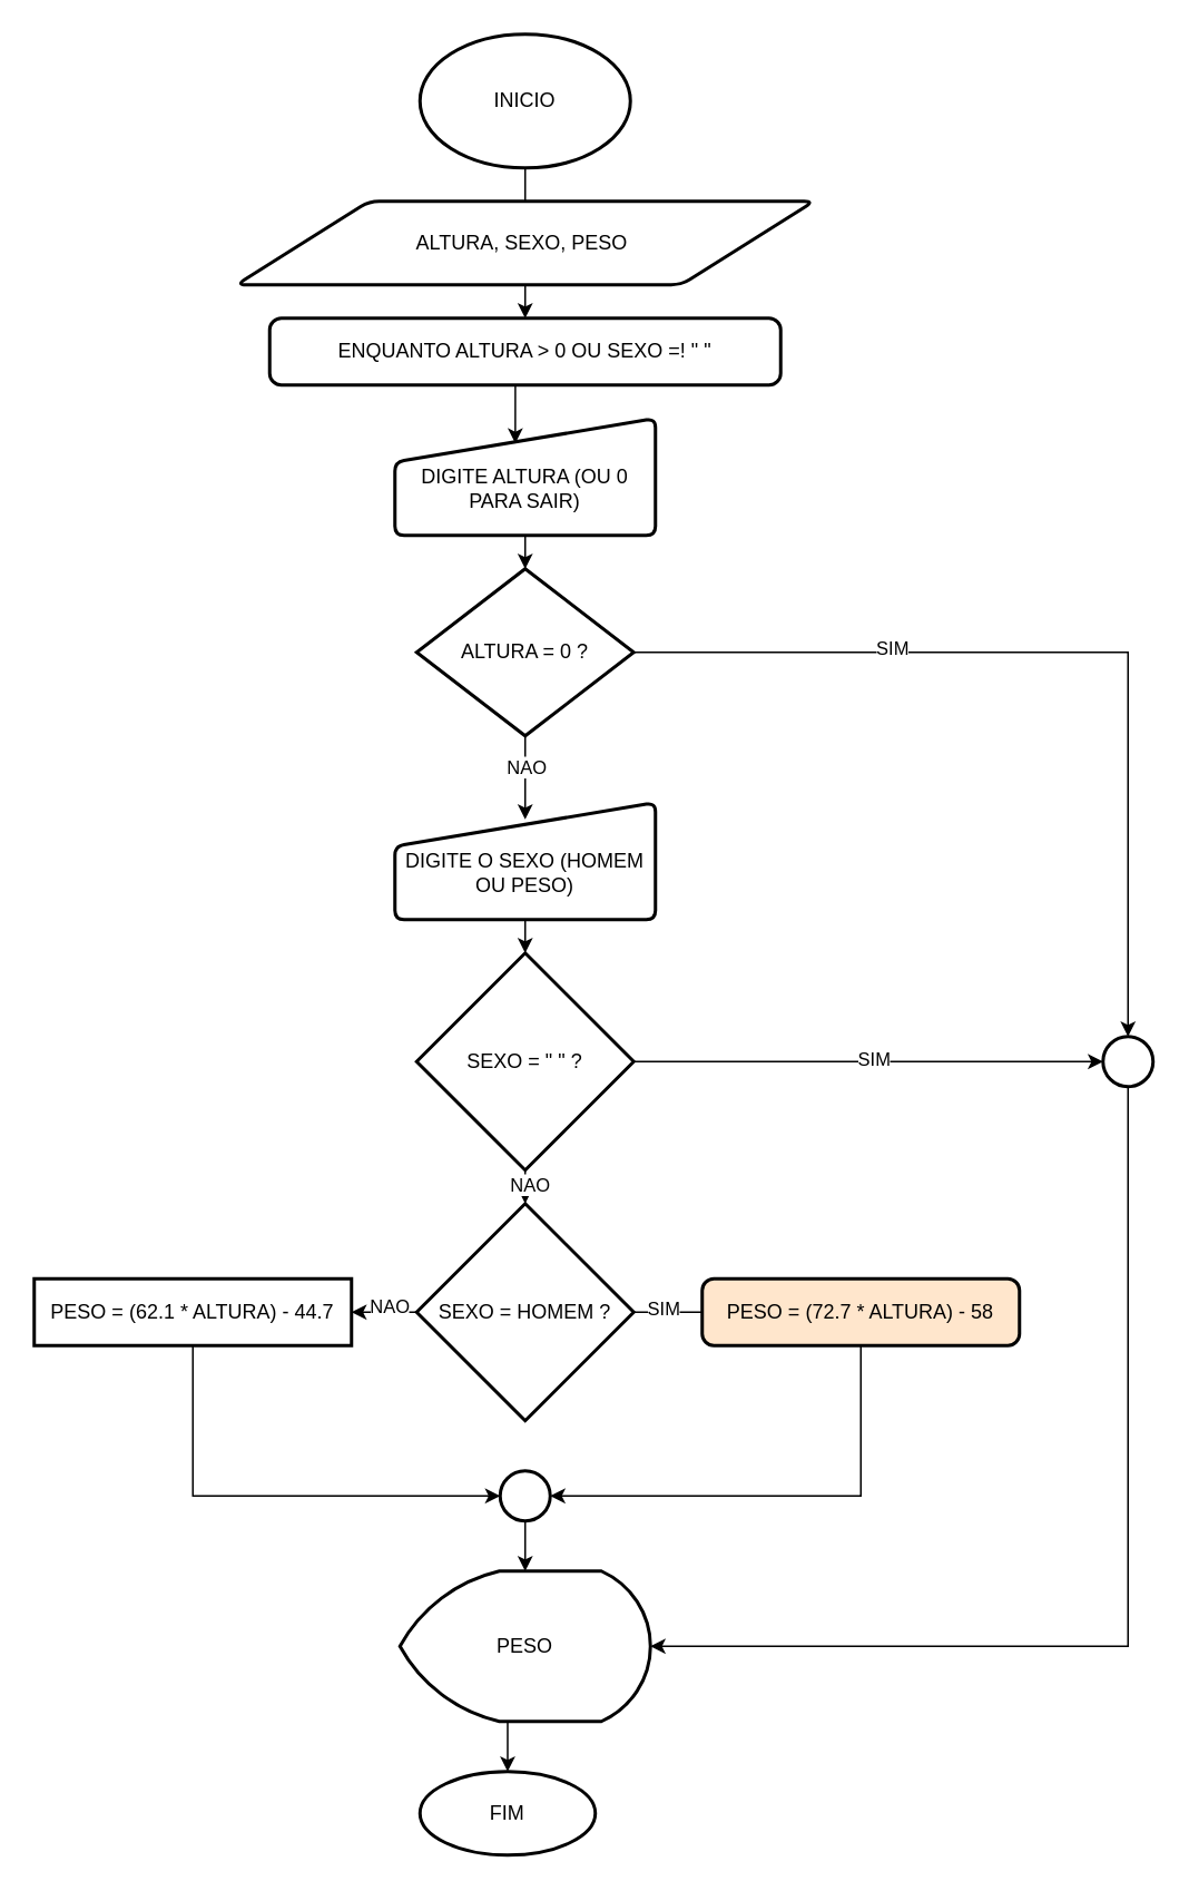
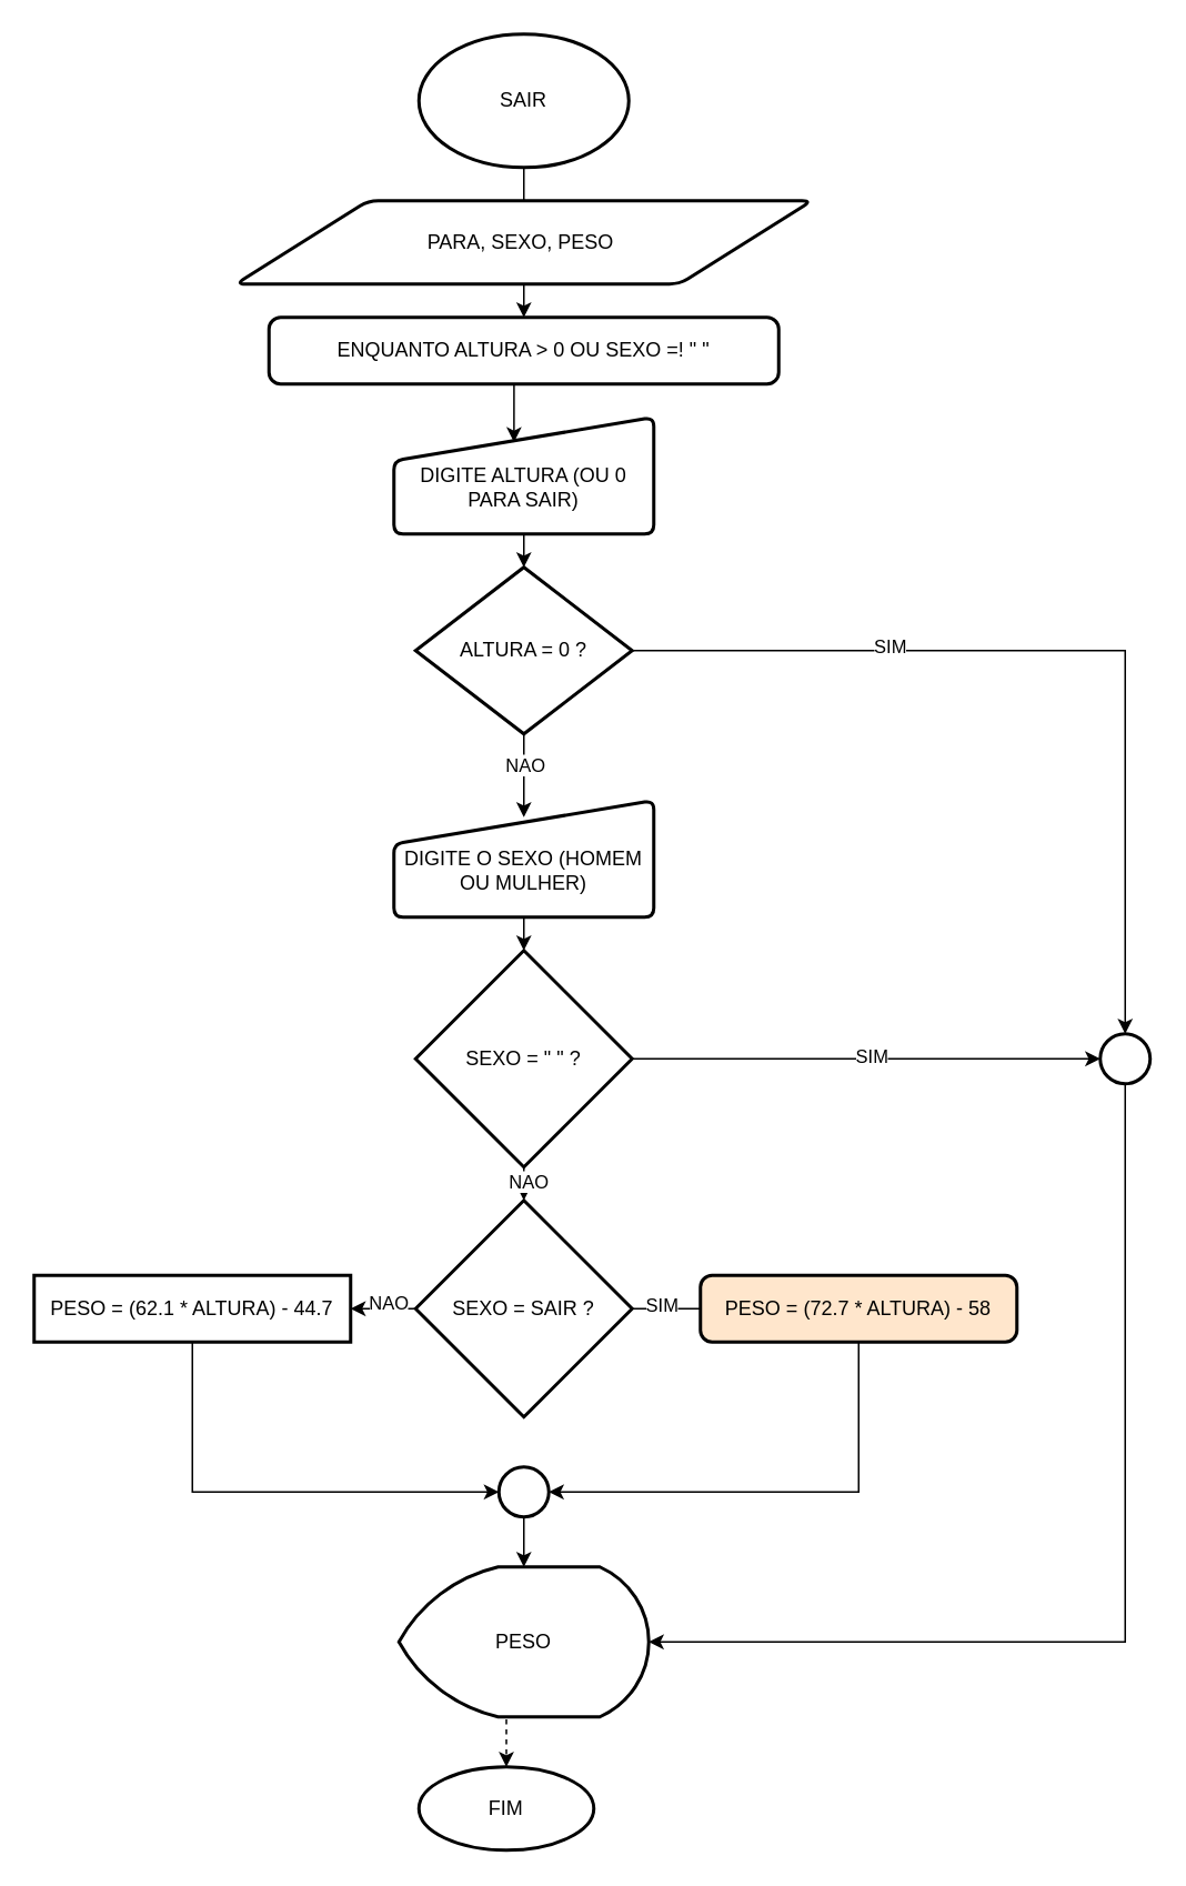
  <mxCell id="0" />
  <mxCell id="1" parent="0" />
  <mxCell id="2" style="edgeStyle=orthogonalEdgeStyle;rounded=0;orthogonalLoop=1;jettySize=auto;html=1;exitX=0.5;exitY=1;exitDx=0;exitDy=0;exitPerimeter=0;entryX=0.5;entryY=0;entryDx=0;entryDy=0;endArrow=none;" edge="1" parent="1" source="3" target="5"><mxGeometry relative="1" as="geometry" /></mxCell>
- <mxCell id="3" value="INICIO" style="strokeWidth=2;html=1;shape=mxgraph.flowchart.start_1;whiteSpace=wrap;" vertex="1" parent="1"><mxGeometry x="251" y="20" width="126" height="80" as="geometry" /></mxCell>
+ <mxCell id="3" value="SAIR" style="strokeWidth=2;html=1;shape=mxgraph.flowchart.start_1;whiteSpace=wrap;" vertex="1" parent="1"><mxGeometry x="251" y="20" width="126" height="80" as="geometry" /></mxCell>
  <mxCell id="4" style="edgeStyle=orthogonalEdgeStyle;rounded=0;orthogonalLoop=1;jettySize=auto;html=1;exitX=0.5;exitY=1;exitDx=0;exitDy=0;entryX=0.5;entryY=0;entryDx=0;entryDy=0;" edge="1" parent="1" source="5" target="6"><mxGeometry relative="1" as="geometry" /></mxCell>
- <mxCell id="5" value="ALTURA, SEXO, PESO&amp;nbsp;" style="shape=parallelogram;html=1;strokeWidth=2;perimeter=parallelogramPerimeter;whiteSpace=wrap;rounded=1;arcSize=12;size=0.23;" vertex="1" parent="1"><mxGeometry x="141" y="120" width="346" height="50" as="geometry" /></mxCell>
+ <mxCell id="5" value="PARA, SEXO, PESO&amp;nbsp;" style="shape=parallelogram;html=1;strokeWidth=2;perimeter=parallelogramPerimeter;whiteSpace=wrap;rounded=1;arcSize=12;size=0.23;" vertex="1" parent="1"><mxGeometry x="141" y="120" width="346" height="50" as="geometry" /></mxCell>
  <mxCell id="6" value="ENQUANTO ALTURA &amp;gt; 0 OU SEXO =! &quot; &quot;" style="rounded=1;whiteSpace=wrap;html=1;absoluteArcSize=1;arcSize=14;strokeWidth=2;" vertex="1" parent="1"><mxGeometry x="161" y="190" width="306" height="40" as="geometry" /></mxCell>
  <mxCell id="7" value="&lt;div&gt;&lt;br&gt;&lt;/div&gt;DIGITE ALTURA (OU 0 PARA SAIR)" style="html=1;strokeWidth=2;shape=manualInput;whiteSpace=wrap;rounded=1;size=26;arcSize=11;" vertex="1" parent="1"><mxGeometry x="236" y="250" width="156" height="70" as="geometry" /></mxCell>
  <mxCell id="8" value="ALTURA = 0 ?" style="strokeWidth=2;html=1;shape=mxgraph.flowchart.decision;whiteSpace=wrap;" vertex="1" parent="1"><mxGeometry x="249" y="340" width="130" height="100" as="geometry" /></mxCell>
- <mxCell id="9" value="&lt;div&gt;&lt;br&gt;&lt;/div&gt;&lt;div&gt;DIGITE O SEXO (HOMEM OU PESO)&lt;/div&gt;" style="html=1;strokeWidth=2;shape=manualInput;whiteSpace=wrap;rounded=1;size=26;arcSize=11;" vertex="1" parent="1"><mxGeometry x="236" y="480" width="156" height="70" as="geometry" /></mxCell>
+ <mxCell id="9" value="&lt;div&gt;&lt;br&gt;&lt;/div&gt;&lt;div&gt;DIGITE O SEXO (HOMEM OU MULHER)&lt;/div&gt;" style="html=1;strokeWidth=2;shape=manualInput;whiteSpace=wrap;rounded=1;size=26;arcSize=11;" vertex="1" parent="1"><mxGeometry x="236" y="480" width="156" height="70" as="geometry" /></mxCell>
  <mxCell id="10" style="edgeStyle=orthogonalEdgeStyle;rounded=0;orthogonalLoop=1;jettySize=auto;html=1;exitX=1;exitY=0.5;exitDx=0;exitDy=0;exitPerimeter=0;" edge="1" parent="1" source="12" target="27"><mxGeometry relative="1" as="geometry" /></mxCell>
  <mxCell id="11" value="SIM" style="edgeLabel;html=1;align=center;verticalAlign=middle;resizable=0;points=[];" vertex="1" connectable="0" parent="10"><mxGeometry x="0.018" y="2" relative="1" as="geometry"><mxPoint as="offset" /></mxGeometry></mxCell>
  <mxCell id="12" value="SEXO = &quot; &quot; ?" style="strokeWidth=2;html=1;shape=mxgraph.flowchart.decision;whiteSpace=wrap;" vertex="1" parent="1"><mxGeometry x="249" y="570" width="130" height="130" as="geometry" /></mxCell>
  <mxCell id="13" style="edgeStyle=orthogonalEdgeStyle;rounded=0;orthogonalLoop=1;jettySize=auto;html=1;exitX=1;exitY=0.5;exitDx=0;exitDy=0;exitPerimeter=0;entryX=0;entryY=0.5;entryDx=0;entryDy=0;endArrow=none;" edge="1" parent="1" source="17" target="18"><mxGeometry relative="1" as="geometry" /></mxCell>
  <mxCell id="14" value="SIM" style="edgeLabel;html=1;align=center;verticalAlign=middle;resizable=0;points=[];" vertex="1" connectable="0" parent="13"><mxGeometry x="-0.171" y="3" relative="1" as="geometry"><mxPoint as="offset" /></mxGeometry></mxCell>
  <mxCell id="15" style="edgeStyle=orthogonalEdgeStyle;rounded=0;orthogonalLoop=1;jettySize=auto;html=1;exitX=0;exitY=0.5;exitDx=0;exitDy=0;exitPerimeter=0;entryX=1;entryY=0.5;entryDx=0;entryDy=0;" edge="1" parent="1" source="17" target="19"><mxGeometry relative="1" as="geometry" /></mxCell>
  <mxCell id="16" value="NAO" style="edgeLabel;html=1;align=center;verticalAlign=middle;resizable=0;points=[];" vertex="1" connectable="0" parent="15"><mxGeometry x="-0.128" y="-4" relative="1" as="geometry"><mxPoint as="offset" /></mxGeometry></mxCell>
- <mxCell id="17" value="SEXO = HOMEM ?" style="strokeWidth=2;html=1;shape=mxgraph.flowchart.decision;whiteSpace=wrap;" vertex="1" parent="1"><mxGeometry x="249" y="720" width="130" height="130" as="geometry" /></mxCell>
+ <mxCell id="17" value="SEXO = SAIR ?" style="strokeWidth=2;html=1;shape=mxgraph.flowchart.decision;whiteSpace=wrap;" vertex="1" parent="1"><mxGeometry x="249" y="720" width="130" height="130" as="geometry" /></mxCell>
  <mxCell id="18" value="PESO = (72.7 * ALTURA) - 58" style="rounded=1;whiteSpace=wrap;html=1;absoluteArcSize=1;arcSize=14;strokeWidth=2;fillColor=#ffe6cc;" vertex="1" parent="1"><mxGeometry x="420" y="765" width="190" height="40" as="geometry" /></mxCell>
  <mxCell id="19" value="PESO = (62.1 * ALTURA) - 44.7" style="whiteSpace=wrap;html=1;absoluteArcSize=1;arcSize=14;strokeWidth=2;rounded=0;" vertex="1" parent="1"><mxGeometry x="20" y="765" width="190" height="40" as="geometry" /></mxCell>
  <mxCell id="20" value="" style="strokeWidth=2;html=1;shape=mxgraph.flowchart.start_2;whiteSpace=wrap;" vertex="1" parent="1"><mxGeometry x="299" y="880" width="30" height="30" as="geometry" /></mxCell>
  <mxCell id="21" value="FIM" style="strokeWidth=2;html=1;shape=mxgraph.flowchart.start_1;whiteSpace=wrap;" vertex="1" parent="1"><mxGeometry x="251" y="1060" width="105" height="50" as="geometry" /></mxCell>
  <mxCell id="22" value="PESO" style="strokeWidth=2;html=1;shape=mxgraph.flowchart.display;whiteSpace=wrap;" vertex="1" parent="1"><mxGeometry x="239" y="940" width="150" height="90" as="geometry" /></mxCell>
- <mxCell id="23" style="edgeStyle=orthogonalEdgeStyle;rounded=0;orthogonalLoop=1;jettySize=auto;html=1;exitX=0.5;exitY=1;exitDx=0;exitDy=0;exitPerimeter=0;entryX=0.5;entryY=0;entryDx=0;entryDy=0;entryPerimeter=0;" edge="1" parent="1" source="22" target="21"><mxGeometry relative="1" as="geometry" /></mxCell>
+ <mxCell id="23" style="edgeStyle=orthogonalEdgeStyle;rounded=0;orthogonalLoop=1;jettySize=auto;html=1;exitX=0.5;exitY=1;exitDx=0;exitDy=0;exitPerimeter=0;entryX=0.5;entryY=0;entryDx=0;entryDy=0;entryPerimeter=0;dashed=1;" edge="1" parent="1" source="22" target="21"><mxGeometry relative="1" as="geometry" /></mxCell>
  <mxCell id="24" style="edgeStyle=orthogonalEdgeStyle;rounded=0;orthogonalLoop=1;jettySize=auto;html=1;exitX=0.5;exitY=1;exitDx=0;exitDy=0;entryX=0;entryY=0.5;entryDx=0;entryDy=0;entryPerimeter=0;" edge="1" parent="1" source="19" target="20"><mxGeometry relative="1" as="geometry" /></mxCell>
  <mxCell id="25" style="edgeStyle=orthogonalEdgeStyle;rounded=0;orthogonalLoop=1;jettySize=auto;html=1;exitX=0.5;exitY=1;exitDx=0;exitDy=0;entryX=1;entryY=0.5;entryDx=0;entryDy=0;entryPerimeter=0;" edge="1" parent="1" source="18" target="20"><mxGeometry relative="1" as="geometry" /></mxCell>
  <mxCell id="26" style="edgeStyle=orthogonalEdgeStyle;rounded=0;orthogonalLoop=1;jettySize=auto;html=1;exitX=0.5;exitY=1;exitDx=0;exitDy=0;exitPerimeter=0;entryX=0.5;entryY=0;entryDx=0;entryDy=0;entryPerimeter=0;" edge="1" parent="1" source="20" target="22"><mxGeometry relative="1" as="geometry" /></mxCell>
  <mxCell id="27" value="" style="strokeWidth=2;html=1;shape=mxgraph.flowchart.start_2;whiteSpace=wrap;" vertex="1" parent="1"><mxGeometry x="660" y="620" width="30" height="30" as="geometry" /></mxCell>
  <mxCell id="28" style="edgeStyle=orthogonalEdgeStyle;rounded=0;orthogonalLoop=1;jettySize=auto;html=1;exitX=1;exitY=0.5;exitDx=0;exitDy=0;exitPerimeter=0;entryX=0.5;entryY=0;entryDx=0;entryDy=0;entryPerimeter=0;" edge="1" parent="1" source="8" target="27"><mxGeometry relative="1" as="geometry" /></mxCell>
  <mxCell id="29" value="SIM" style="edgeLabel;html=1;align=center;verticalAlign=middle;resizable=0;points=[];" vertex="1" connectable="0" parent="28"><mxGeometry x="-0.413" y="3" relative="1" as="geometry"><mxPoint as="offset" /></mxGeometry></mxCell>
  <mxCell id="30" style="edgeStyle=orthogonalEdgeStyle;rounded=0;orthogonalLoop=1;jettySize=auto;html=1;exitX=0.5;exitY=1;exitDx=0;exitDy=0;entryX=0.462;entryY=0.214;entryDx=0;entryDy=0;entryPerimeter=0;" edge="1" parent="1" source="6" target="7"><mxGeometry relative="1" as="geometry" /></mxCell>
  <mxCell id="31" style="edgeStyle=orthogonalEdgeStyle;rounded=0;orthogonalLoop=1;jettySize=auto;html=1;exitX=0.5;exitY=1;exitDx=0;exitDy=0;entryX=0.5;entryY=0;entryDx=0;entryDy=0;entryPerimeter=0;" edge="1" parent="1" source="7" target="8"><mxGeometry relative="1" as="geometry" /></mxCell>
  <mxCell id="32" style="edgeStyle=orthogonalEdgeStyle;rounded=0;orthogonalLoop=1;jettySize=auto;html=1;exitX=0.5;exitY=1;exitDx=0;exitDy=0;exitPerimeter=0;entryX=0.5;entryY=0.143;entryDx=0;entryDy=0;entryPerimeter=0;" edge="1" parent="1" source="8" target="9"><mxGeometry relative="1" as="geometry" /></mxCell>
  <mxCell id="33" value="NAO" style="edgeLabel;html=1;align=center;verticalAlign=middle;resizable=0;points=[];" vertex="1" connectable="0" parent="32"><mxGeometry x="-0.3" relative="1" as="geometry"><mxPoint as="offset" /></mxGeometry></mxCell>
  <mxCell id="34" style="edgeStyle=orthogonalEdgeStyle;rounded=0;orthogonalLoop=1;jettySize=auto;html=1;exitX=0.5;exitY=1;exitDx=0;exitDy=0;entryX=0.5;entryY=0;entryDx=0;entryDy=0;entryPerimeter=0;" edge="1" parent="1" source="9" target="12"><mxGeometry relative="1" as="geometry" /></mxCell>
  <mxCell id="35" style="edgeStyle=orthogonalEdgeStyle;rounded=0;orthogonalLoop=1;jettySize=auto;html=1;exitX=0.5;exitY=1;exitDx=0;exitDy=0;exitPerimeter=0;entryX=0.5;entryY=0;entryDx=0;entryDy=0;entryPerimeter=0;" edge="1" parent="1" source="12" target="17"><mxGeometry relative="1" as="geometry" /></mxCell>
  <mxCell id="36" value="NAO" style="edgeLabel;html=1;align=center;verticalAlign=middle;resizable=0;points=[];" vertex="1" connectable="0" parent="35"><mxGeometry x="-0.2" y="2" relative="1" as="geometry"><mxPoint as="offset" /></mxGeometry></mxCell>
  <mxCell id="37" style="edgeStyle=orthogonalEdgeStyle;rounded=0;orthogonalLoop=1;jettySize=auto;html=1;exitX=0.5;exitY=1;exitDx=0;exitDy=0;exitPerimeter=0;entryX=1;entryY=0.5;entryDx=0;entryDy=0;entryPerimeter=0;" edge="1" parent="1" source="27" target="22"><mxGeometry relative="1" as="geometry" /></mxCell>
